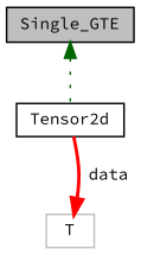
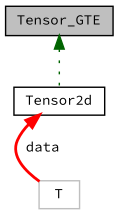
  digraph {
    fontname="Source Code Pro"
    node [color=black fillcolor=white fontname="Source Code Pro" fontsize=10 shape=record style=filled]
    edge [dir=back fontname="Source Code Pro" fontsize=10 labelfontname=Helvetica labelfontsize=10]
-   n1 [fillcolor=grey75 fontcolor=black height=0.2 label=Single_GTE width=0.4]
+   n1 [fillcolor=grey75 fontcolor=black height=0.2 label=Tensor_GTE width=0.4]
    n2 [height=0.2 label=Tensor2d width=0.4]
    n3 [color=grey75 height=0.2 label=T width=0.4]
    n1 -> n2 [color=darkgreen style=dotted]
-   n3 -> n2 [color=red label=" data" style=bold]
+   n2 -> n3 [color=red label=" data" style=bold]
  }
